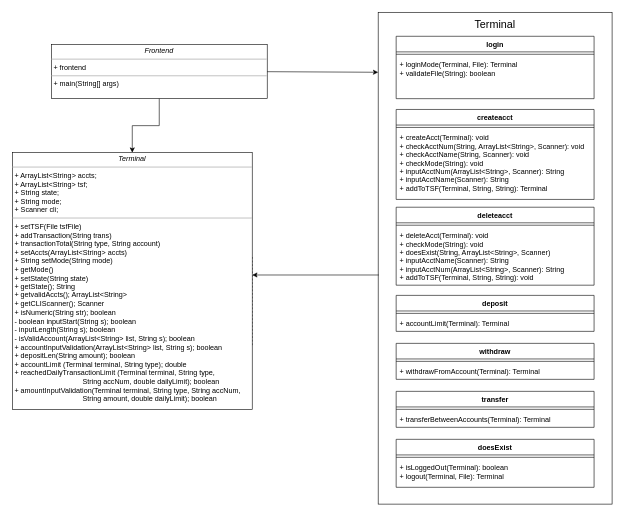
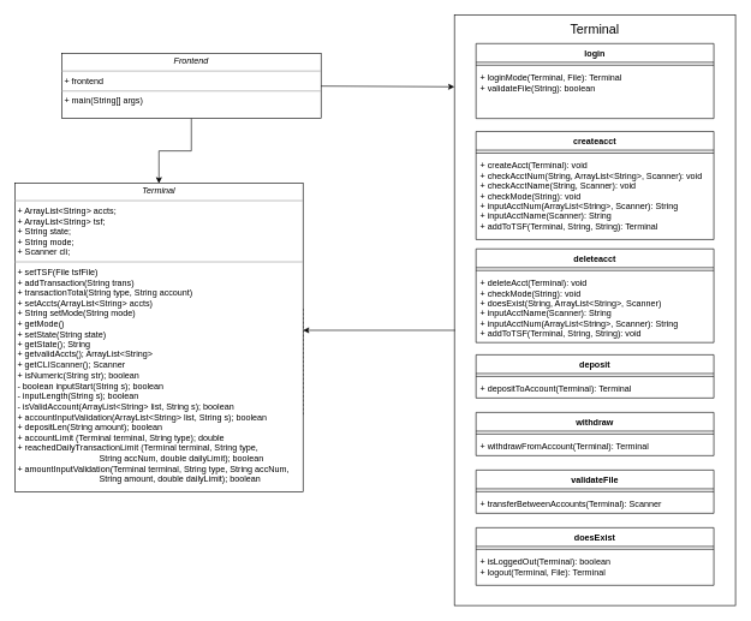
  <mxCell id="0" />
  <mxCell id="1" parent="0" />
  <mxCell id="2" value="" style="rounded=0;whiteSpace=wrap;html=1;" vertex="1" parent="1"><mxGeometry x="630" y="20" width="390" height="820" as="geometry" /></mxCell>
  <mxCell id="3" value="login&#10;" style="swimlane;fontStyle=1;align=center;verticalAlign=top;childLayout=stackLayout;horizontal=1;startSize=26;horizontalStack=0;resizeParent=1;resizeParentMax=0;resizeLast=0;collapsible=1;marginBottom=0;" vertex="1" parent="1"><mxGeometry x="660" y="60" width="330" height="104" as="geometry" /></mxCell>
  <mxCell id="4" value="" style="line;strokeWidth=1;fillColor=none;align=left;verticalAlign=middle;spacingTop=-1;spacingLeft=3;spacingRight=3;rotatable=0;labelPosition=right;points=[];portConstraint=eastwest;" vertex="1" parent="3"><mxGeometry y="26" width="330" height="8" as="geometry" /></mxCell>
  <mxCell id="5" value="+ loginMode(Terminal, File): Terminal&#10;+ validateFile(String): boolean" style="text;strokeColor=none;fillColor=none;align=left;verticalAlign=top;spacingLeft=4;spacingRight=4;overflow=hidden;rotatable=0;points=[[0,0.5],[1,0.5]];portConstraint=eastwest;" vertex="1" parent="3"><mxGeometry y="34" width="330" height="70" as="geometry" /></mxCell>
  <mxCell id="6" value="deposit" style="swimlane;fontStyle=1;align=center;verticalAlign=top;childLayout=stackLayout;horizontal=1;startSize=26;horizontalStack=0;resizeParent=1;resizeParentMax=0;resizeLast=0;collapsible=1;marginBottom=0;" vertex="1" parent="1"><mxGeometry x="660" y="492" width="330" height="60" as="geometry" /></mxCell>
  <mxCell id="7" value="" style="line;strokeWidth=1;fillColor=none;align=left;verticalAlign=middle;spacingTop=-1;spacingLeft=3;spacingRight=3;rotatable=0;labelPosition=right;points=[];portConstraint=eastwest;" vertex="1" parent="6"><mxGeometry y="26" width="330" height="8" as="geometry" /></mxCell>
- <mxCell id="8" value="+ accountLimit(Terminal): Terminal" style="text;strokeColor=none;fillColor=none;align=left;verticalAlign=top;spacingLeft=4;spacingRight=4;overflow=hidden;rotatable=0;points=[[0,0.5],[1,0.5]];portConstraint=eastwest;" vertex="1" parent="6"><mxGeometry y="34" width="330" height="26" as="geometry" /></mxCell>
+ <mxCell id="8" value="+ depositToAccount(Terminal): Terminal" style="text;strokeColor=none;fillColor=none;align=left;verticalAlign=top;spacingLeft=4;spacingRight=4;overflow=hidden;rotatable=0;points=[[0,0.5],[1,0.5]];portConstraint=eastwest;" vertex="1" parent="6"><mxGeometry y="34" width="330" height="26" as="geometry" /></mxCell>
  <mxCell id="9" value="doesExist" style="swimlane;fontStyle=1;align=center;verticalAlign=top;childLayout=stackLayout;horizontal=1;startSize=26;horizontalStack=0;resizeParent=1;resizeParentMax=0;resizeLast=0;collapsible=1;marginBottom=0;" vertex="1" parent="1"><mxGeometry x="660" y="732" width="330" height="80" as="geometry" /></mxCell>
  <mxCell id="10" value="" style="line;strokeWidth=1;fillColor=none;align=left;verticalAlign=middle;spacingTop=-1;spacingLeft=3;spacingRight=3;rotatable=0;labelPosition=right;points=[];portConstraint=eastwest;" vertex="1" parent="9"><mxGeometry y="26" width="330" height="8" as="geometry" /></mxCell>
  <mxCell id="11" value="+ isLoggedOut(Terminal): boolean&#10;+ logout(Terminal, File): Terminal" style="text;strokeColor=none;fillColor=none;align=left;verticalAlign=top;spacingLeft=4;spacingRight=4;overflow=hidden;rotatable=0;points=[[0,0.5],[1,0.5]];portConstraint=eastwest;" vertex="1" parent="9"><mxGeometry y="34" width="330" height="46" as="geometry" /></mxCell>
  <mxCell id="12" value="createacct" style="swimlane;fontStyle=1;align=center;verticalAlign=top;childLayout=stackLayout;horizontal=1;startSize=26;horizontalStack=0;resizeParent=1;resizeParentMax=0;resizeLast=0;collapsible=1;marginBottom=0;" vertex="1" parent="1"><mxGeometry x="660" y="182" width="330" height="150" as="geometry" /></mxCell>
  <mxCell id="13" value="" style="line;strokeWidth=1;fillColor=none;align=left;verticalAlign=middle;spacingTop=-1;spacingLeft=3;spacingRight=3;rotatable=0;labelPosition=right;points=[];portConstraint=eastwest;" vertex="1" parent="12"><mxGeometry y="26" width="330" height="8" as="geometry" /></mxCell>
  <mxCell id="14" value="+ createAcct(Terminal): void&#10;+ checkAcctNum(String, ArrayList&lt;String&gt;, Scanner): void&#10;+ checkAcctName(String, Scanner): void&#10;+ checkMode(String): void&#10;+ inputAcctNum(ArrayList&lt;String&gt;, Scanner): String&#10;+ inputAcctName(Scanner): String&#10;+ addToTSF(Terminal, String, String): Terminal" style="text;strokeColor=none;fillColor=none;align=left;verticalAlign=top;spacingLeft=4;spacingRight=4;overflow=hidden;rotatable=0;points=[[0,0.5],[1,0.5]];portConstraint=eastwest;" vertex="1" parent="12"><mxGeometry y="34" width="330" height="116" as="geometry" /></mxCell>
  <mxCell id="15" value="deleteacct" style="swimlane;fontStyle=1;align=center;verticalAlign=top;childLayout=stackLayout;horizontal=1;startSize=26;horizontalStack=0;resizeParent=1;resizeParentMax=0;resizeLast=0;collapsible=1;marginBottom=0;" vertex="1" parent="1"><mxGeometry x="660" y="345" width="330" height="130" as="geometry" /></mxCell>
  <mxCell id="16" value="" style="line;strokeWidth=1;fillColor=none;align=left;verticalAlign=middle;spacingTop=-1;spacingLeft=3;spacingRight=3;rotatable=0;labelPosition=right;points=[];portConstraint=eastwest;" vertex="1" parent="15"><mxGeometry y="26" width="330" height="8" as="geometry" /></mxCell>
  <mxCell id="17" value="+ deleteAcct(Terminal): void&#10;+ checkMode(String): void&#10;+ doesExist(String, ArrayList&lt;String&gt;, Scanner)&#10;+ inputAcctName(Scanner): String&#10;+ inputAcctNum(ArrayList&lt;String&gt;, Scanner): String&#10;+ addToTSF(Terminal, String, String): void" style="text;strokeColor=none;fillColor=none;align=left;verticalAlign=top;spacingLeft=4;spacingRight=4;overflow=hidden;rotatable=0;points=[[0,0.5],[1,0.5]];portConstraint=eastwest;" vertex="1" parent="15"><mxGeometry y="34" width="330" height="96" as="geometry" /></mxCell>
  <mxCell id="18" value="withdraw" style="swimlane;fontStyle=1;align=center;verticalAlign=top;childLayout=stackLayout;horizontal=1;startSize=26;horizontalStack=0;resizeParent=1;resizeParentMax=0;resizeLast=0;collapsible=1;marginBottom=0;" vertex="1" parent="1"><mxGeometry x="660" y="572" width="330" height="60" as="geometry" /></mxCell>
  <mxCell id="19" value="" style="line;strokeWidth=1;fillColor=none;align=left;verticalAlign=middle;spacingTop=-1;spacingLeft=3;spacingRight=3;rotatable=0;labelPosition=right;points=[];portConstraint=eastwest;" vertex="1" parent="18"><mxGeometry y="26" width="330" height="8" as="geometry" /></mxCell>
  <mxCell id="20" value="+ withdrawFromAccount(Terminal): Terminal" style="text;strokeColor=none;fillColor=none;align=left;verticalAlign=top;spacingLeft=4;spacingRight=4;overflow=hidden;rotatable=0;points=[[0,0.5],[1,0.5]];portConstraint=eastwest;" vertex="1" parent="18"><mxGeometry y="34" width="330" height="26" as="geometry" /></mxCell>
- <mxCell id="21" value="transfer" style="swimlane;fontStyle=1;align=center;verticalAlign=top;childLayout=stackLayout;horizontal=1;startSize=26;horizontalStack=0;resizeParent=1;resizeParentMax=0;resizeLast=0;collapsible=1;marginBottom=0;" vertex="1" parent="1"><mxGeometry x="660" y="652" width="330" height="60" as="geometry" /></mxCell>
+ <mxCell id="21" value="validateFile" style="swimlane;fontStyle=1;align=center;verticalAlign=top;childLayout=stackLayout;horizontal=1;startSize=26;horizontalStack=0;resizeParent=1;resizeParentMax=0;resizeLast=0;collapsible=1;marginBottom=0;" vertex="1" parent="1"><mxGeometry x="660" y="652" width="330" height="60" as="geometry" /></mxCell>
  <mxCell id="22" value="" style="line;strokeWidth=1;fillColor=none;align=left;verticalAlign=middle;spacingTop=-1;spacingLeft=3;spacingRight=3;rotatable=0;labelPosition=right;points=[];portConstraint=eastwest;" vertex="1" parent="21"><mxGeometry y="26" width="330" height="8" as="geometry" /></mxCell>
- <mxCell id="23" value="+ transferBetweenAccounts(Terminal): Terminal" style="text;strokeColor=none;fillColor=none;align=left;verticalAlign=top;spacingLeft=4;spacingRight=4;overflow=hidden;rotatable=0;points=[[0,0.5],[1,0.5]];portConstraint=eastwest;" vertex="1" parent="21"><mxGeometry y="34" width="330" height="26" as="geometry" /></mxCell>
+ <mxCell id="23" value="+ transferBetweenAccounts(Terminal): Scanner" style="text;strokeColor=none;fillColor=none;align=left;verticalAlign=top;spacingLeft=4;spacingRight=4;overflow=hidden;rotatable=0;points=[[0,0.5],[1,0.5]];portConstraint=eastwest;" vertex="1" parent="21"><mxGeometry y="34" width="330" height="26" as="geometry" /></mxCell>
  <mxCell id="24" value="&lt;font style=&quot;font-size: 18px&quot;&gt;Terminal&lt;/font&gt;" style="text;html=1;strokeColor=none;fillColor=none;align=center;verticalAlign=middle;whiteSpace=wrap;rounded=0;" vertex="1" parent="1"><mxGeometry x="805" y="30" width="40" height="20" as="geometry" /></mxCell>
  <mxCell id="25" value="&lt;p style=&quot;margin: 0px ; margin-top: 4px ; text-align: center&quot;&gt;&lt;i&gt;Frontend&lt;/i&gt;&lt;/p&gt;&lt;hr size=&quot;1&quot;&gt;&lt;p style=&quot;margin: 0px ; margin-left: 4px&quot;&gt;+ frontend&lt;br&gt;&lt;/p&gt;&lt;hr size=&quot;1&quot;&gt;&lt;p style=&quot;margin: 0px ; margin-left: 4px&quot;&gt;+ main(String[] args)&lt;br&gt;&lt;br&gt;&lt;/p&gt;" style="verticalAlign=top;align=left;overflow=fill;fontSize=12;fontFamily=Helvetica;html=1;rounded=0;shadow=0;comic=0;labelBackgroundColor=none;strokeColor=#000000;strokeWidth=1;fillColor=#ffffff;" vertex="1" parent="1"><mxGeometry x="85" y="74" width="360" height="90" as="geometry" /></mxCell>
  <mxCell id="26" style="edgeStyle=orthogonalEdgeStyle;rounded=0;html=1;exitX=1;exitY=0.75;dashed=1;labelBackgroundColor=none;startFill=0;endArrow=open;endFill=0;endSize=10;fontFamily=Verdana;fontSize=10;" edge="1" parent="1" source="27"><mxGeometry relative="1" as="geometry"><Array as="points"><mxPoint x="50" y="427" /><mxPoint x="50" y="492" /></Array><mxPoint x="109.714" y="491.857" as="targetPoint" /></mxGeometry></mxCell>
  <mxCell id="27" value="&lt;p style=&quot;margin: 0px ; margin-top: 4px ; text-align: center&quot;&gt;&lt;i&gt;Terminal&lt;/i&gt;&lt;/p&gt;&lt;hr size=&quot;1&quot;&gt;&lt;p style=&quot;margin: 0px ; margin-left: 4px&quot;&gt;+ &lt;span&gt;ArrayList&amp;lt;String&amp;gt; accts;&lt;/span&gt;&lt;/p&gt;&lt;p style=&quot;margin: 0px ; margin-left: 4px&quot;&gt;+ ArrayList&amp;lt;String&amp;gt; tsf;&lt;/p&gt;&lt;p style=&quot;margin: 0px ; margin-left: 4px&quot;&gt;+ String state;&lt;/p&gt;&lt;p style=&quot;margin: 0px ; margin-left: 4px&quot;&gt;+ String mode;&lt;/p&gt;&lt;p style=&quot;margin: 0px ; margin-left: 4px&quot;&gt;+ Scanner cli;&lt;/p&gt;&lt;hr size=&quot;1&quot;&gt;&lt;p style=&quot;margin: 0px ; margin-left: 4px&quot;&gt;+&amp;nbsp;setTSF(File tsfFile)&lt;br&gt;+ addTransaction(String trans)&lt;/p&gt;&lt;p style=&quot;margin: 0px ; margin-left: 4px&quot;&gt;+&amp;nbsp;transactionTotal(String type, String account)&lt;/p&gt;&lt;p style=&quot;margin: 0px ; margin-left: 4px&quot;&gt;+ setAccts(ArrayList&amp;lt;String&amp;gt; accts)&lt;/p&gt;&lt;p style=&quot;margin: 0px ; margin-left: 4px&quot;&gt;+&amp;nbsp;String setMode(String mode)&lt;/p&gt;&lt;p style=&quot;margin: 0px ; margin-left: 4px&quot;&gt;+&amp;nbsp;getMode()&lt;/p&gt;&lt;p style=&quot;margin: 0px ; margin-left: 4px&quot;&gt;+&amp;nbsp;setState(String state)&lt;/p&gt;&lt;p style=&quot;margin: 0px ; margin-left: 4px&quot;&gt;+ getState(); String&lt;/p&gt;&lt;p style=&quot;margin: 0px ; margin-left: 4px&quot;&gt;+ getvalidAccts(); ArrayList&amp;lt;String&amp;gt;&lt;br&gt;&lt;/p&gt;&lt;p style=&quot;margin: 0px ; margin-left: 4px&quot;&gt;+ getCLIScanner(); Scanner&lt;/p&gt;&lt;p style=&quot;margin: 0px ; margin-left: 4px&quot;&gt;+ isNumeric(String str); boolean&lt;/p&gt;&lt;p style=&quot;margin: 0px ; margin-left: 4px&quot;&gt;- boolean inputStart(String s); boolean&lt;/p&gt;&lt;p style=&quot;margin: 0px ; margin-left: 4px&quot;&gt;- inputLength(String s); boolean&lt;/p&gt;&lt;p style=&quot;margin: 0px ; margin-left: 4px&quot;&gt;- isValidAccount(ArrayList&amp;lt;String&amp;gt; list, String s); boolean&lt;/p&gt;&lt;p style=&quot;margin: 0px ; margin-left: 4px&quot;&gt;+ accountInputValidation(ArrayList&amp;lt;String&amp;gt; list, String s); boolean&lt;/p&gt;&lt;p style=&quot;margin: 0px ; margin-left: 4px&quot;&gt;+ depositLen(String amount); boolean&lt;/p&gt;&lt;p style=&quot;margin: 0px ; margin-left: 4px&quot;&gt;+ accountLimit (Terminal terminal, String type); double&lt;/p&gt;&lt;p style=&quot;margin: 0px ; margin-left: 4px&quot;&gt;+ reachedDailyTransactionLimit (Terminal terminal, String type,&amp;nbsp;&lt;/p&gt;&lt;p style=&quot;margin: 0px ; margin-left: 4px&quot;&gt;&amp;nbsp; &amp;nbsp; &amp;nbsp; &amp;nbsp; &amp;nbsp; &amp;nbsp; &amp;nbsp; &amp;nbsp; &amp;nbsp; &amp;nbsp; &amp;nbsp; &amp;nbsp; &amp;nbsp; &amp;nbsp; &amp;nbsp; &amp;nbsp; &amp;nbsp; String accNum, double dailyLimit); boolean&lt;/p&gt;&lt;p style=&quot;margin: 0px ; margin-left: 4px&quot;&gt;+ amountInputValidation(Terminal terminal, String type, String accNum,&amp;nbsp;&lt;/p&gt;&lt;p style=&quot;margin: 0px ; margin-left: 4px&quot;&gt;&amp;nbsp; &amp;nbsp; &amp;nbsp; &amp;nbsp; &amp;nbsp; &amp;nbsp; &amp;nbsp; &amp;nbsp; &amp;nbsp; &amp;nbsp; &amp;nbsp; &amp;nbsp; &amp;nbsp; &amp;nbsp; &amp;nbsp; &amp;nbsp; &amp;nbsp; String amount, double dailyLimit); boolean&lt;/p&gt;" style="verticalAlign=top;align=left;overflow=fill;fontSize=12;fontFamily=Helvetica;html=1;rounded=0;shadow=0;comic=0;labelBackgroundColor=none;strokeColor=#000000;strokeWidth=1;fillColor=#ffffff;" vertex="1" parent="1"><mxGeometry x="20" y="254" width="400" height="428" as="geometry" /></mxCell>
  <mxCell id="28" style="edgeStyle=orthogonalEdgeStyle;rounded=0;orthogonalLoop=1;jettySize=auto;html=1;exitX=0.5;exitY=1;exitDx=0;exitDy=0;entryX=0.5;entryY=0;entryDx=0;entryDy=0;" edge="1" parent="1" source="25" target="27"><mxGeometry relative="1" as="geometry"><mxPoint x="210" y="250" as="targetPoint" /><Array as="points" /></mxGeometry></mxCell>
  <mxCell id="29" value="" style="endArrow=classic;html=1;exitX=1;exitY=0.5;exitDx=0;exitDy=0;" edge="1" parent="1" source="25"><mxGeometry width="50" height="50" relative="1" as="geometry"><mxPoint x="-240" y="910" as="sourcePoint" /><mxPoint x="630" y="120" as="targetPoint" /></mxGeometry></mxCell>
  <mxCell id="30" value="" style="endArrow=classic;html=1;" edge="1" parent="1"><mxGeometry width="50" height="50" relative="1" as="geometry"><mxPoint x="631" y="458" as="sourcePoint" /><mxPoint x="420" y="458" as="targetPoint" /></mxGeometry></mxCell>
